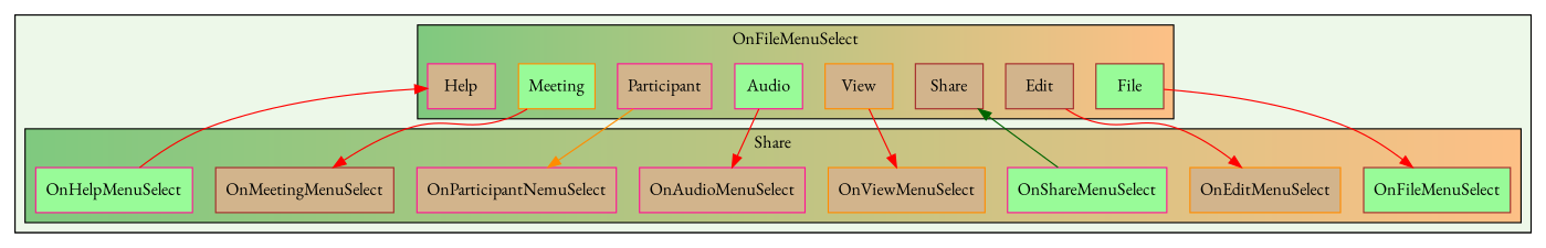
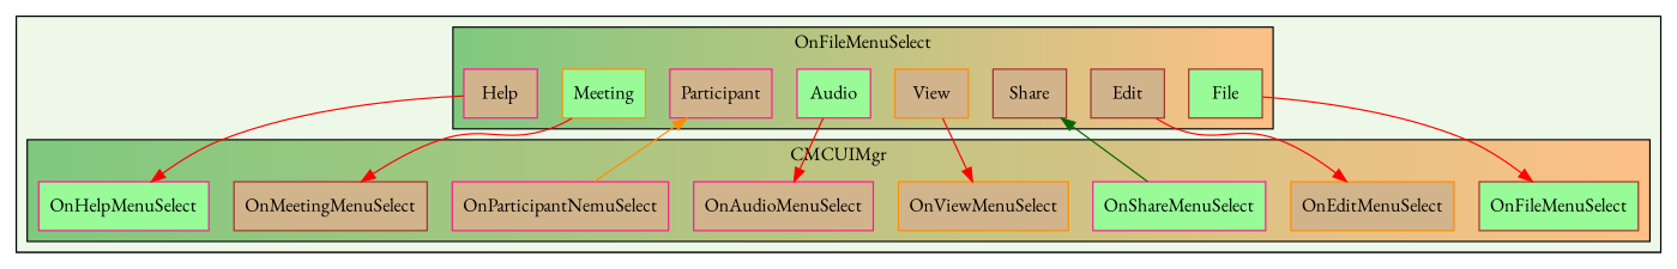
  digraph {
    fontname="EB Garamond"
    rankdir=TB
    node [color=deeppink fillcolor=tan fontname="EB Garamond" shape=box style=filled]
    edge [color=red fontname="EB Garamond"]
    File [color=brown fillcolor=palegreen]
    Edit [color=brown]
    Share [color=brown]
    View [color=darkorange]
    Audio [fillcolor=palegreen]
    Participant
    Meeting [color=darkorange fillcolor=palegreen]
    Help
    OnFileMenuSelect [color=brown fillcolor=palegreen]
    OnEditMenuSelect [color=darkorange]
    OnShareMenuSelect [fillcolor=palegreen]
    OnViewMenuSelect [color=darkorange]
    OnAudioMenuSelect
    OnParticipantNemuSelect
    OnMeetingMenuSelect [color=brown]
    OnHelpMenuSelect [fillcolor=palegreen]
    subgraph cluster_1 {
      bgcolor="#edf8e9"
      style=striped
      subgraph cluster_2 {
        bgcolor="#edf8e9"
        fillcolor="/accent3/1:/accent3/3"
        label=OnFileMenuSelect
        style=filled
        File
        Edit
        Share
        View
        Audio
        Participant
        Meeting
        Help
      }
      subgraph cluster_3 {
        bgcolor="#edf8e9"
        fillcolor="/accent3/1:/accent3/3"
-       label=Share
+       label=CMCUIMgr
        style=filled
        OnFileMenuSelect
        OnEditMenuSelect
        OnShareMenuSelect
        OnViewMenuSelect
        OnAudioMenuSelect
        OnParticipantNemuSelect
        OnMeetingMenuSelect
        OnHelpMenuSelect
      }
    }
    File -> OnFileMenuSelect
    Edit -> OnEditMenuSelect
    View -> OnViewMenuSelect
    Audio -> OnAudioMenuSelect
-   Participant -> OnParticipantNemuSelect [color=darkorange]
+   OnParticipantNemuSelect -> Participant [color=darkorange]
    Meeting -> OnMeetingMenuSelect
-   OnHelpMenuSelect -> Help
+   Help -> OnHelpMenuSelect
    OnShareMenuSelect -> Share [color=darkgreen]
  }
